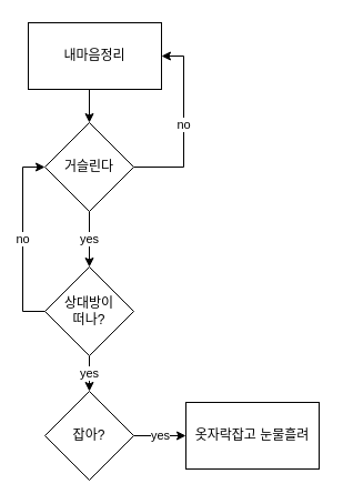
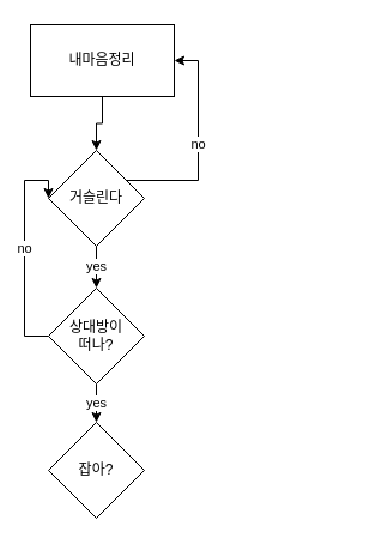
  <mxCell id="0" />
  <mxCell id="1" parent="0" />
  <mxCell id="2" style="edgeStyle=orthogonalEdgeStyle;rounded=0;orthogonalLoop=1;jettySize=auto;html=1;exitX=0.5;exitY=1;exitDx=0;exitDy=0;entryX=0.5;entryY=0;entryDx=0;entryDy=0;" parent="1" source="3" target="6" edge="1"><mxGeometry relative="1" as="geometry" /></mxCell>
  <mxCell id="3" value="내마음정리" style="rounded=0;whiteSpace=wrap;html=1;" parent="1" vertex="1"><mxGeometry x="25" y="20" width="120" height="60" as="geometry" /></mxCell>
  <mxCell id="4" value="no" style="edgeStyle=orthogonalEdgeStyle;rounded=0;orthogonalLoop=1;jettySize=auto;html=1;entryX=1;entryY=0.5;entryDx=0;entryDy=0;" parent="1" source="6" target="3" edge="1"><mxGeometry relative="1" as="geometry"><Array as="points"><mxPoint x="165" y="150" /><mxPoint x="165" y="50" /></Array></mxGeometry></mxCell>
  <mxCell id="5" value="yes" style="edgeStyle=orthogonalEdgeStyle;rounded=0;orthogonalLoop=1;jettySize=auto;html=1;exitX=0.5;exitY=1;exitDx=0;exitDy=0;" parent="1" source="6" target="9" edge="1"><mxGeometry relative="1" as="geometry" /></mxCell>
- <mxCell id="6" value="거슬린다" style="rhombus;whiteSpace=wrap;html=1;" parent="1" vertex="1"><mxGeometry x="40" y="110" width="80" height="80" as="geometry" /></mxCell>
+ <mxCell id="6" value="거슬린다" style="rhombus;whiteSpace=wrap;html=1;" parent="1" vertex="1"><mxGeometry x="40" y="125" width="80" height="80" as="geometry" /></mxCell>
  <mxCell id="7" value="no" style="edgeStyle=orthogonalEdgeStyle;rounded=0;orthogonalLoop=1;jettySize=auto;html=1;entryX=0;entryY=0.5;entryDx=0;entryDy=0;" parent="1" source="9" target="6" edge="1"><mxGeometry relative="1" as="geometry"><Array as="points"><mxPoint x="20" y="280" /><mxPoint x="20" y="150" /></Array></mxGeometry></mxCell>
  <mxCell id="8" value="yes" style="edgeStyle=orthogonalEdgeStyle;rounded=0;orthogonalLoop=1;jettySize=auto;html=1;entryX=0.5;entryY=0;entryDx=0;entryDy=0;" parent="1" source="9" target="11" edge="1"><mxGeometry relative="1" as="geometry" /></mxCell>
  <mxCell id="9" value="상대방이&lt;br&gt;떠나?" style="rhombus;whiteSpace=wrap;html=1;" parent="1" vertex="1"><mxGeometry x="40" y="240" width="80" height="80" as="geometry" /></mxCell>
- <mxCell id="10" value="yes" style="edgeStyle=orthogonalEdgeStyle;rounded=0;orthogonalLoop=1;jettySize=auto;html=1;exitX=1;exitY=0.5;exitDx=0;exitDy=0;" parent="1" source="11" target="12" edge="1"><mxGeometry relative="1" as="geometry" /></mxCell>
  <mxCell id="11" value="잡아?" style="rhombus;whiteSpace=wrap;html=1;" parent="1" vertex="1"><mxGeometry x="40" y="352" width="80" height="80" as="geometry" /></mxCell>
- <mxCell id="12" value="옷자락잡고 눈물흘려" style="rounded=0;whiteSpace=wrap;html=1;" parent="1" vertex="1"><mxGeometry x="167" y="362" width="120" height="60" as="geometry" /></mxCell>
